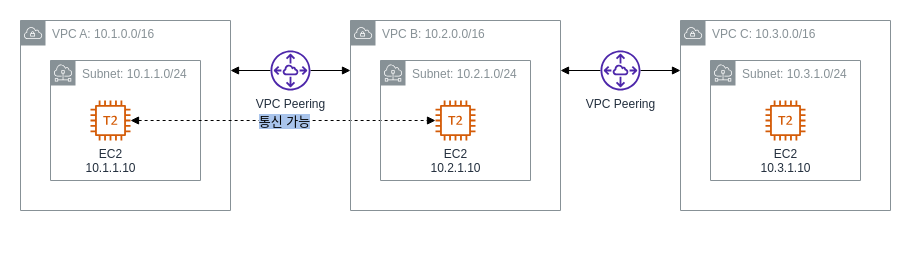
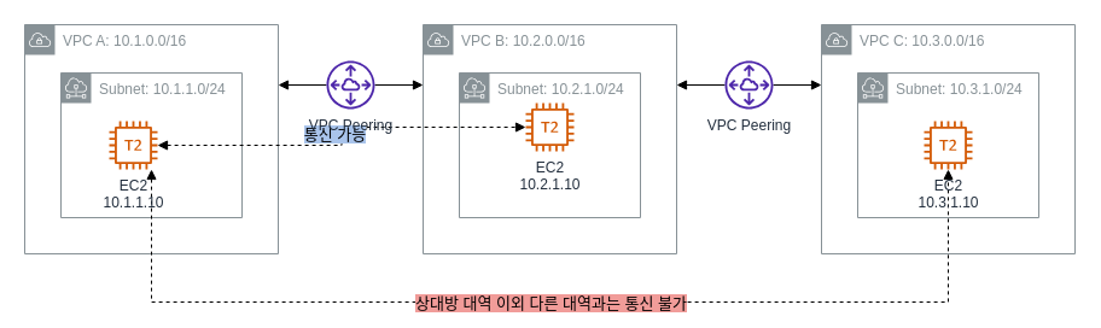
  <mxCell id="0" />
  <mxCell id="1" parent="0" />
  <mxCell id="2" value="VPC A: 10.1.0.0/16" style="sketch=0;outlineConnect=0;gradientColor=none;html=1;whiteSpace=wrap;fontSize=12;fontStyle=0;shape=mxgraph.aws4.group;grIcon=mxgraph.aws4.group_vpc;strokeColor=#879196;fillColor=none;verticalAlign=top;align=left;spacingLeft=30;fontColor=#879196;dashed=0;" vertex="1" parent="1"><mxGeometry x="20" y="20" width="210" height="190" as="geometry" /></mxCell>
  <mxCell id="3" value="Subnet: 10.1.1.0/24" style="sketch=0;outlineConnect=0;gradientColor=none;html=1;whiteSpace=wrap;fontSize=12;fontStyle=0;shape=mxgraph.aws4.group;grIcon=mxgraph.aws4.group_subnet;strokeColor=#879196;fillColor=none;verticalAlign=top;align=left;spacingLeft=30;fontColor=#879196;dashed=0;" vertex="1" parent="1"><mxGeometry x="50" y="60" width="150" height="120" as="geometry" /></mxCell>
  <mxCell id="4" style="edgeStyle=orthogonalEdgeStyle;rounded=0;orthogonalLoop=1;jettySize=auto;html=1;endArrow=block;endFill=1;startArrow=block;startFill=1;dashed=1;" edge="1" parent="1" source="8" target="14"><mxGeometry relative="1" as="geometry" /></mxCell>
  <mxCell id="5" value="통신 가능" style="edgeLabel;html=1;align=center;verticalAlign=middle;resizable=0;points=[];labelBackgroundColor=#A9C4EB;fontSize=13;" vertex="1" connectable="0" parent="4"><mxGeometry x="0.028" y="2" relative="1" as="geometry"><mxPoint x="-4" y="2" as="offset" /></mxGeometry></mxCell>
+ <mxCell id="6" style="edgeStyle=orthogonalEdgeStyle;rounded=0;orthogonalLoop=1;jettySize=auto;html=1;dashed=1;fontSize=13;startArrow=block;startFill=1;endArrow=block;endFill=1;" edge="1" parent="1" source="8" target="20"><mxGeometry relative="1" as="geometry"><Array as="points"><mxPoint x="125" y="250" /><mxPoint x="785" y="250" /></Array></mxGeometry></mxCell>
+ <mxCell id="7" value="상대방 대역 이외 다른 대역과는 통신 불가" style="edgeLabel;html=1;align=center;verticalAlign=middle;resizable=0;points=[];fontSize=13;labelBackgroundColor=#F19C99;" vertex="1" connectable="0" parent="6"><mxGeometry x="-0.018" y="-3" relative="1" as="geometry"><mxPoint x="8" y="-3" as="offset" /></mxGeometry></mxCell>
  <mxCell id="8" value="EC2&lt;br&gt;10.1.1.10" style="sketch=0;outlineConnect=0;fontColor=#232F3E;gradientColor=none;fillColor=#D45B07;strokeColor=none;dashed=0;verticalLabelPosition=bottom;verticalAlign=top;align=center;html=1;fontSize=12;fontStyle=0;aspect=fixed;pointerEvents=1;shape=mxgraph.aws4.t2_instance;" vertex="1" parent="1"><mxGeometry x="90" y="100" width="40" height="40" as="geometry" /></mxCell>
  <mxCell id="9" style="edgeStyle=orthogonalEdgeStyle;rounded=0;orthogonalLoop=1;jettySize=auto;html=1;endArrow=block;endFill=1;" edge="1" parent="1" source="11" target="2"><mxGeometry relative="1" as="geometry"><Array as="points"><mxPoint x="220" y="70" /><mxPoint x="220" y="70" /></Array></mxGeometry></mxCell>
  <mxCell id="10" style="edgeStyle=orthogonalEdgeStyle;rounded=0;orthogonalLoop=1;jettySize=auto;html=1;endArrow=block;endFill=1;" edge="1" parent="1" source="11" target="12"><mxGeometry relative="1" as="geometry"><Array as="points"><mxPoint x="370" y="70" /><mxPoint x="370" y="70" /></Array></mxGeometry></mxCell>
  <mxCell id="11" value="VPC Peering" style="sketch=0;outlineConnect=0;fontColor=#232F3E;gradientColor=none;fillColor=#4D27AA;strokeColor=none;dashed=0;verticalLabelPosition=bottom;verticalAlign=top;align=center;html=1;fontSize=12;fontStyle=0;aspect=fixed;pointerEvents=1;shape=mxgraph.aws4.peering;" vertex="1" parent="1"><mxGeometry x="270" y="50" width="40" height="40" as="geometry" /></mxCell>
  <mxCell id="12" value="VPC B: 10.2.0.0/16" style="sketch=0;outlineConnect=0;gradientColor=none;html=1;whiteSpace=wrap;fontSize=12;fontStyle=0;shape=mxgraph.aws4.group;grIcon=mxgraph.aws4.group_vpc;strokeColor=#879196;fillColor=none;verticalAlign=top;align=left;spacingLeft=30;fontColor=#879196;dashed=0;" vertex="1" parent="1"><mxGeometry x="350" y="20" width="210" height="190" as="geometry" /></mxCell>
  <mxCell id="13" value="Subnet: 10.2.1.0/24" style="sketch=0;outlineConnect=0;gradientColor=none;html=1;whiteSpace=wrap;fontSize=12;fontStyle=0;shape=mxgraph.aws4.group;grIcon=mxgraph.aws4.group_subnet;strokeColor=#879196;fillColor=none;verticalAlign=top;align=left;spacingLeft=30;fontColor=#879196;dashed=0;" vertex="1" parent="1"><mxGeometry x="380" y="60" width="150" height="120" as="geometry" /></mxCell>
- <mxCell id="14" value="EC2&lt;br&gt;10.2.1.10" style="sketch=0;outlineConnect=0;fontColor=#232F3E;gradientColor=none;fillColor=#D45B07;strokeColor=none;dashed=0;verticalLabelPosition=bottom;verticalAlign=top;align=center;html=1;fontSize=12;fontStyle=0;aspect=fixed;pointerEvents=1;shape=mxgraph.aws4.t2_instance;" vertex="1" parent="1"><mxGeometry x="435" y="100" width="40" height="40" as="geometry" /></mxCell>
+ <mxCell id="14" value="EC2&lt;br&gt;10.2.1.10" style="sketch=0;outlineConnect=0;fontColor=#232F3E;gradientColor=none;fillColor=#D45B07;strokeColor=none;dashed=0;verticalLabelPosition=bottom;verticalAlign=top;align=center;html=1;fontSize=12;fontStyle=0;aspect=fixed;pointerEvents=1;shape=mxgraph.aws4.t2_instance;" vertex="1" parent="1"><mxGeometry x="435" y="85" width="40" height="40" as="geometry" /></mxCell>
  <mxCell id="15" style="edgeStyle=orthogonalEdgeStyle;rounded=0;orthogonalLoop=1;jettySize=auto;html=1;endArrow=block;endFill=1;" edge="1" parent="1" source="17" target="12"><mxGeometry relative="1" as="geometry"><Array as="points"><mxPoint x="530" y="70" /><mxPoint x="530" y="70" /></Array></mxGeometry></mxCell>
  <mxCell id="16" style="edgeStyle=orthogonalEdgeStyle;rounded=0;orthogonalLoop=1;jettySize=auto;html=1;endArrow=block;endFill=1;" edge="1" parent="1" source="17" target="18"><mxGeometry relative="1" as="geometry"><Array as="points"><mxPoint x="690" y="70" /><mxPoint x="690" y="70" /></Array></mxGeometry></mxCell>
  <mxCell id="17" value="VPC Peering" style="sketch=0;outlineConnect=0;fontColor=#232F3E;gradientColor=none;fillColor=#4D27AA;strokeColor=none;dashed=0;verticalLabelPosition=bottom;verticalAlign=top;align=center;html=1;fontSize=12;fontStyle=0;aspect=fixed;pointerEvents=1;shape=mxgraph.aws4.peering;" vertex="1" parent="1"><mxGeometry x="600" y="50" width="40" height="40" as="geometry" /></mxCell>
  <mxCell id="18" value="VPC C: 10.3.0.0/16" style="sketch=0;outlineConnect=0;gradientColor=none;html=1;whiteSpace=wrap;fontSize=12;fontStyle=0;shape=mxgraph.aws4.group;grIcon=mxgraph.aws4.group_vpc;strokeColor=#879196;fillColor=none;verticalAlign=top;align=left;spacingLeft=30;fontColor=#879196;dashed=0;" vertex="1" parent="1"><mxGeometry x="680" y="20" width="210" height="190" as="geometry" /></mxCell>
  <mxCell id="19" value="Subnet: 10.3.1.0/24" style="sketch=0;outlineConnect=0;gradientColor=none;html=1;whiteSpace=wrap;fontSize=12;fontStyle=0;shape=mxgraph.aws4.group;grIcon=mxgraph.aws4.group_subnet;strokeColor=#879196;fillColor=none;verticalAlign=top;align=left;spacingLeft=30;fontColor=#879196;dashed=0;" vertex="1" parent="1"><mxGeometry x="710" y="60" width="150" height="120" as="geometry" /></mxCell>
  <mxCell id="20" value="EC2&lt;br&gt;10.3.1.10" style="sketch=0;outlineConnect=0;fontColor=#232F3E;gradientColor=none;fillColor=#D45B07;strokeColor=none;dashed=0;verticalLabelPosition=bottom;verticalAlign=top;align=center;html=1;fontSize=12;fontStyle=0;aspect=fixed;pointerEvents=1;shape=mxgraph.aws4.t2_instance;" vertex="1" parent="1"><mxGeometry x="765" y="100" width="40" height="40" as="geometry" /></mxCell>
